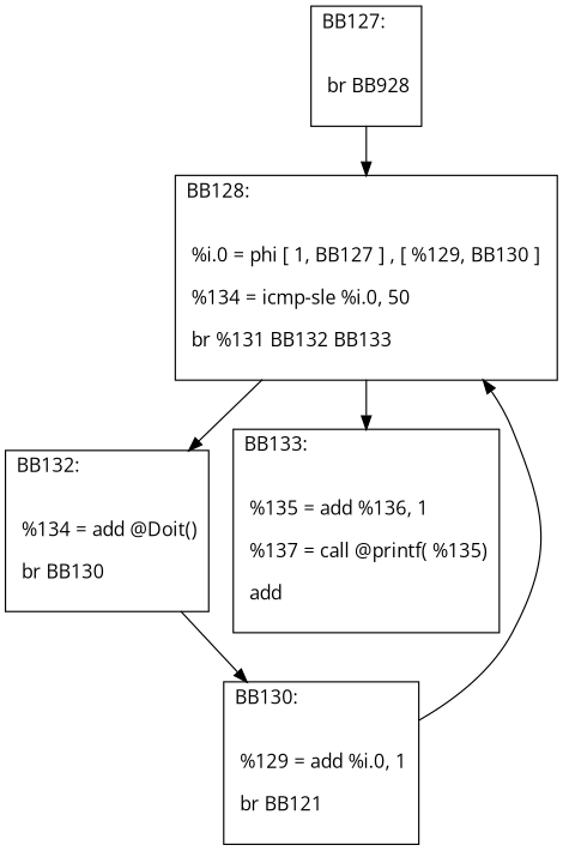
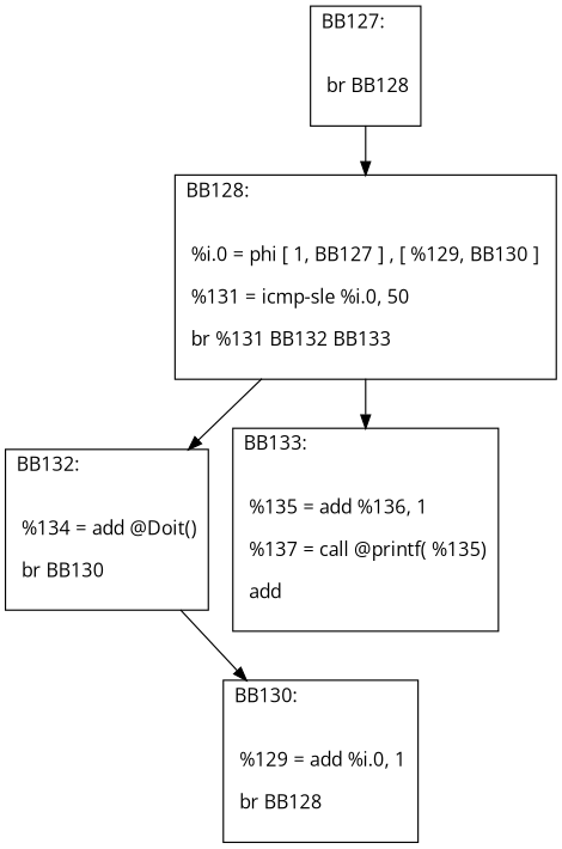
  digraph {
    fontname="Open Sans"
    node [fontname="Open Sans" shape=record]
    edge [fontname="Open Sans"]
-   n1 [label="{BB127:\l\l\n             br BB928\l\n             }"]
-   n2 [label="{BB128:\l\l\n             %i.0 = phi [ 1, BB127 ] , [ %129, BB130 ] \l\n             %134 = icmp-sle %i.0, 50\l\n             br %131 BB132 BB133\l\n             }"]
+   n1 [label="{BB127:\l\l\n             br BB128\l\n             }"]
+   n2 [label="{BB128:\l\l\n             %i.0 = phi [ 1, BB127 ] , [ %129, BB130 ] \l\n             %131 = icmp-sle %i.0, 50\l\n             br %131 BB132 BB133\l\n             }"]
    n3 [label="{BB132:\l\l\n             %134 = add @Doit()\l\n             br BB130\l\n             }"]
    n4 [label="{BB133:\l\l\n             %135 = add %136, 1\l\n             %137 = call @printf( %135)\l\n             add\l\n             }"]
-   n5 [label="{BB130:\l\l\n             %129 = add %i.0, 1\l\n             br BB121\l\n             }"]
+   n5 [label="{BB130:\l\l\n             %129 = add %i.0, 1\l\n             br BB128\l\n             }"]
    n1 -> n2
    n2 -> n3
    n2 -> n4
    n3 -> n5
-   n5 -> n2
  }
